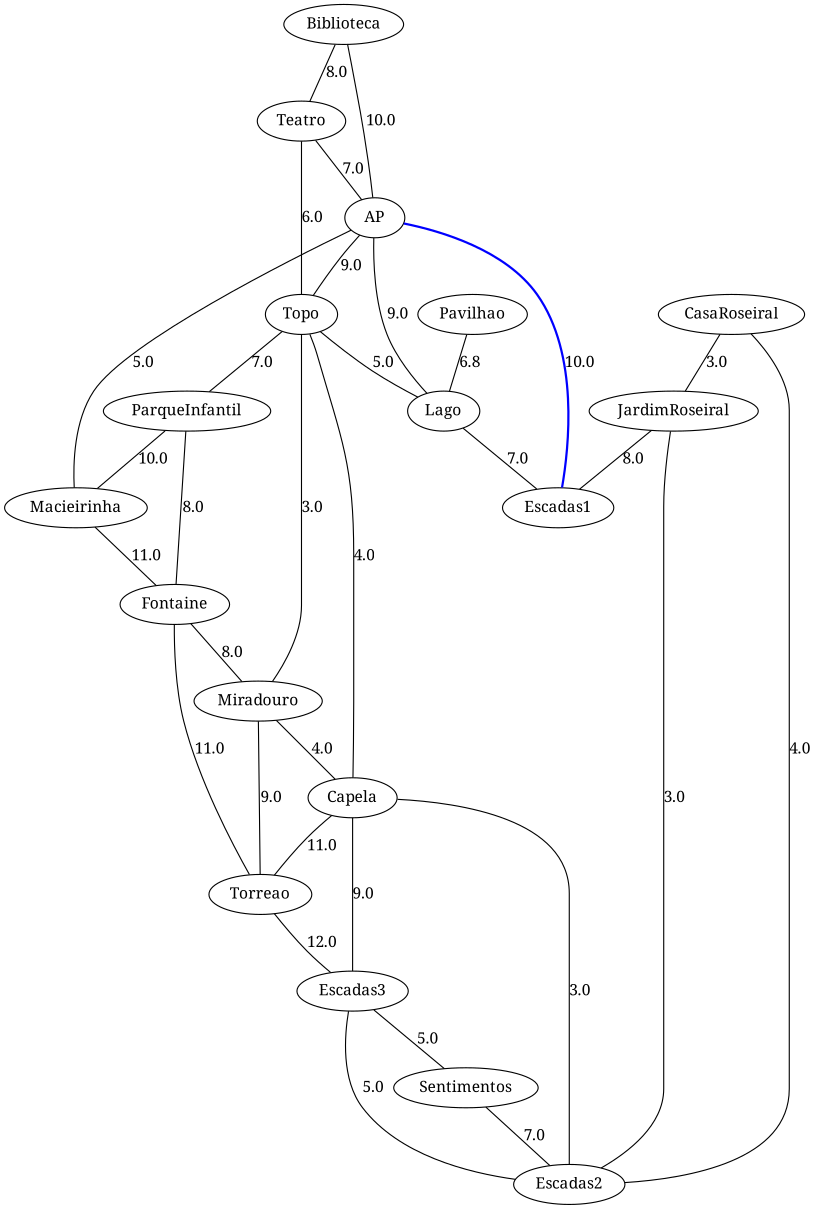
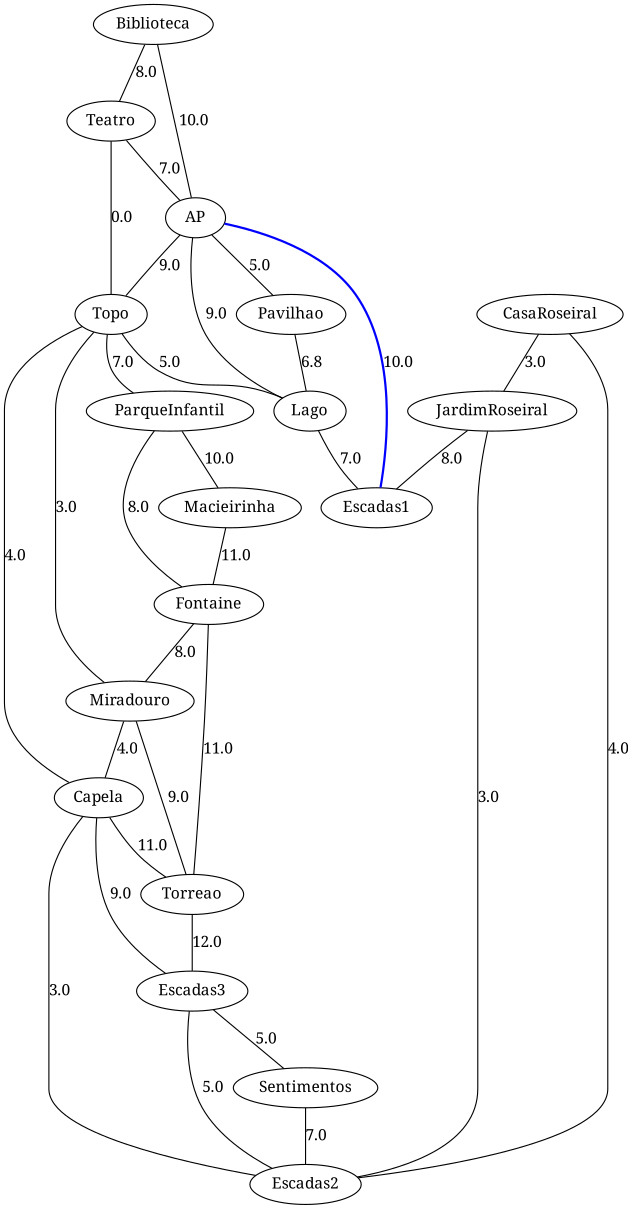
  graph {
    fontname="Noto Serif"
    node [color=black fontcolor=black fontname="Noto Serif"]
    edge [fontname="Noto Serif"]
    "﻿Biblioteca"
    Teatro
    AP
    Topo
    Pavilhao
    Lago
    ParqueInfantil
    Miradouro
    Capela
    Escadas1
    Macieirinha
    Fontaine
    Torreao
    Escadas3
    Sentimentos
    Escadas2
    CasaRoseiral
    JardimRoseiral
    "﻿Biblioteca" -- Teatro [label=8.0]
    "﻿Biblioteca" -- AP [label=10.0]
    Teatro -- AP [label=7.0]
-   Teatro -- Topo [label=6.0]
+   Teatro -- Topo [label=0.0]
    AP -- Topo [label=9.0]
-   AP -- Macieirinha [label=5.0]
+   AP -- Pavilhao [label=5.0]
    AP -- Lago [label=9.0]
    Topo -- Lago [label=5.0]
    Topo -- ParqueInfantil [label=7.0]
    Topo -- Miradouro [label=3.0]
    Topo -- Capela [label=4.0]
    Pavilhao -- Lago [label=6.8]
    Lago -- Escadas1 [label=7.0]
    ParqueInfantil -- Macieirinha [label=10.0]
    ParqueInfantil -- Fontaine [label=8.0]
    Miradouro -- Capela [label=4.0]
    Miradouro -- Torreao [label=9.0]
    Capela -- Torreao [label=11.0]
    Capela -- Escadas3 [label=9.0]
    Escadas1 -- AP [color=blue label=10.0 penwidth=2.0]
    Macieirinha -- Fontaine [label=11.0]
    Fontaine -- Miradouro [label=8.0]
    Fontaine -- Torreao [label=11.0]
    Torreao -- Escadas3 [label=12.0]
    Escadas3 -- Sentimentos [label=5.0]
    Escadas3 -- Escadas2 [label=5.0]
    Sentimentos -- Escadas2 [label=7.0]
    Escadas2 -- Capela [label=3.0]
    CasaRoseiral -- Escadas2 [label=4.0]
    CasaRoseiral -- JardimRoseiral [label=3.0]
    JardimRoseiral -- Escadas1 [label=8.0]
    JardimRoseiral -- Escadas2 [label=3.0]
  }
